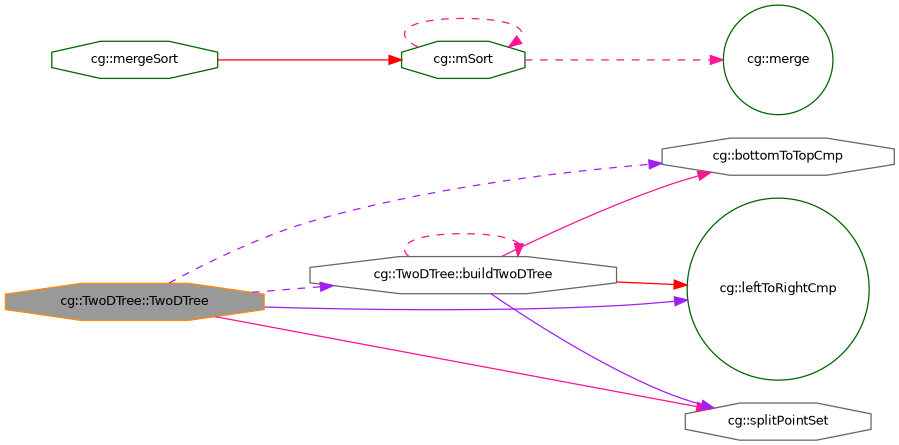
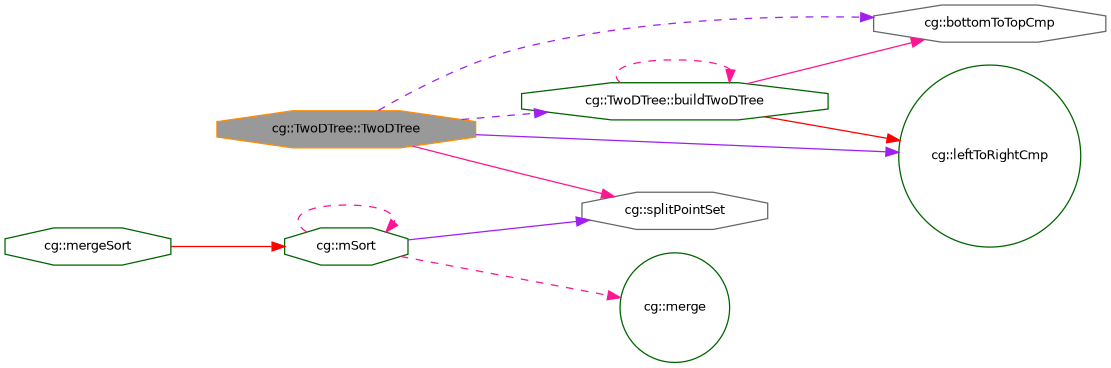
  digraph {
    rankdir=LR
    node [color=darkgreen fillcolor=white fontname=Helvetica fontsize=10 shape=octagon style=filled]
    edge [color=deeppink fontname=Helvetica fontsize=10 labelfontname=Helvetica labelfontsize=10 style=solid]
    n1 [color=darkorange fillcolor=grey60 fontcolor=black height=0.2 label="cg::TwoDTree::TwoDTree" width=0.4]
    n2 [color=gray40 height=0.2 label="cg::bottomToTopCmp" width=0.4]
-   n3 [color=gray40 height=0.2 label="cg::TwoDTree::buildTwoDTree" width=0.4]
+   n3 [height=0.2 label="cg::TwoDTree::buildTwoDTree" width=0.4]
    n4 [height=0.2 label="cg::leftToRightCmp" shape=circle width=0.4]
    n5 [color=gray40 height=0.2 label="cg::splitPointSet" width=0.4]
    n6 [height=0.2 label="cg::mergeSort" width=0.4]
    n7 [height=0.2 label="cg::mSort" width=0.4]
    n8 [height=0.2 label="cg::merge" shape=circle width=0.4]
    n1 -> n2 [color=purple style=dashed]
    n1 -> n3 [color=purple style=dashed]
    n1 -> n4 [color=purple]
    n1 -> n5
    n3 -> n2
    n3 -> n3 [style=dashed]
    n3 -> n4 [color=red]
-   n3 -> n5 [color=purple]
+   n7 -> n5 [color=purple]
    n6 -> n7 [color=red]
    n7 -> n7 [style=dashed]
    n7 -> n8 [style=dashed]
  }
